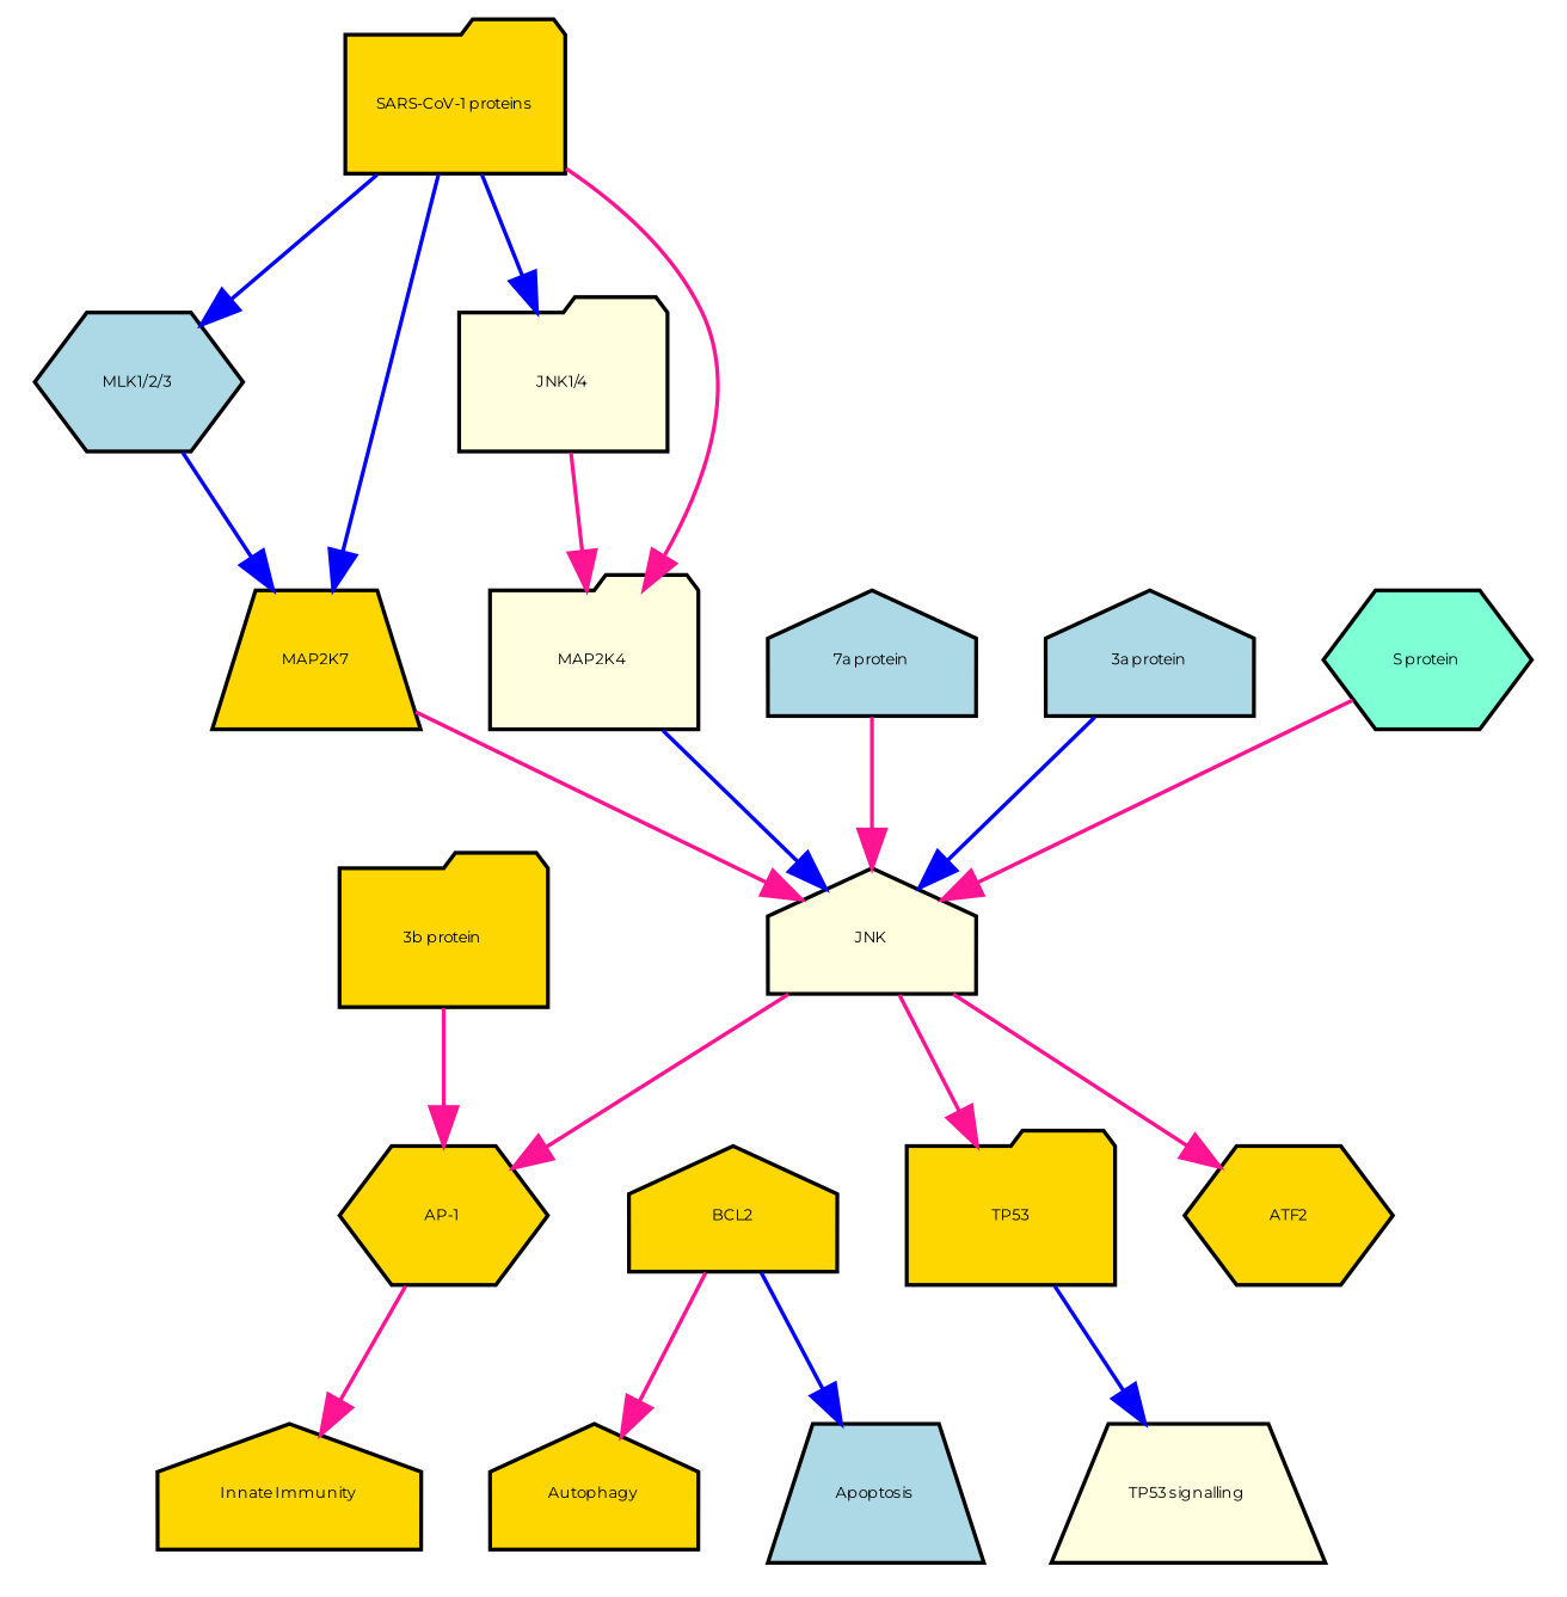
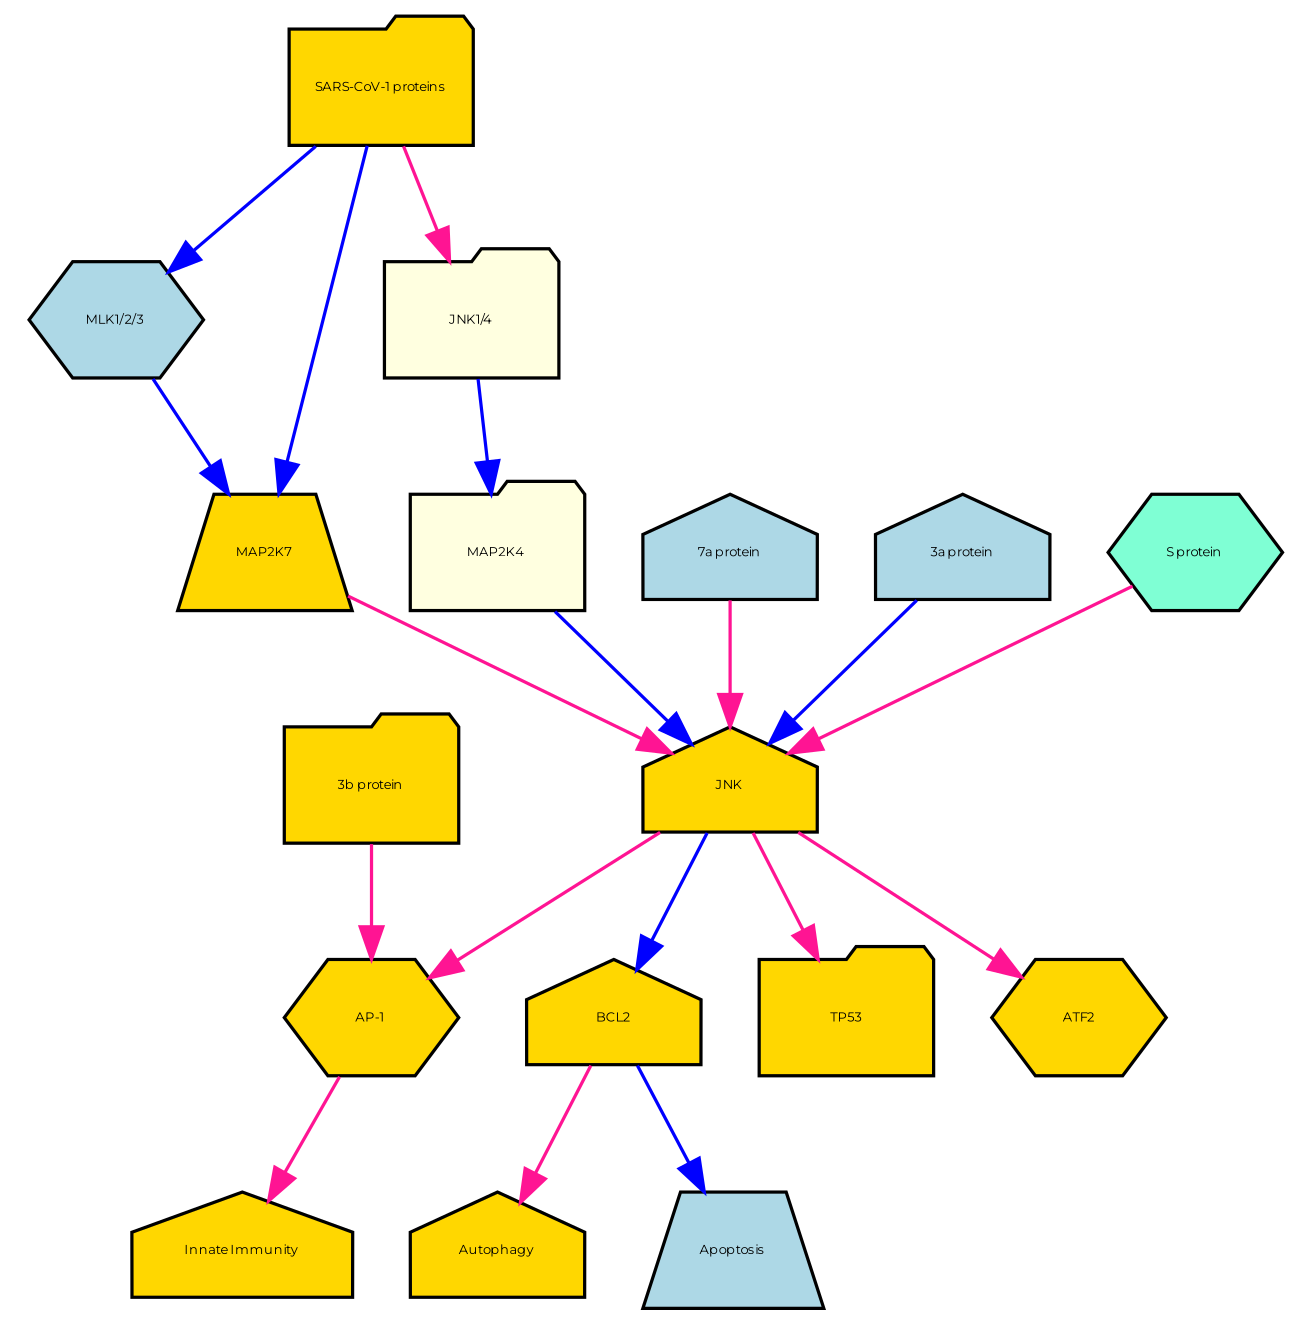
  strict digraph {
    fontname=Montserrat
    node [bipartite=0 cls=macromolecule fillcolor=gold fontname=Montserrat fontsize=4 shape=house style=filled]
    edge [color=deeppink fontname=Montserrat interaction_type=stimulation]
    n1 [annotation=urn_miriam_uniprot_P10415 label=BCL2]
    n2 [cls=phenotype label=Autophagy]
    n3 [cls=phenotype fillcolor=lightblue label=Apoptosis shape=trapezium]
    n4 [cls=complex label="AP-1" shape=hexagon]
    n5 [cls=phenotype label="Innate Immunity"]
    n6 [annotation=urn_miriam_uniprot_P04637 label=TP53 shape=folder]
-   n7 [cls=phenotype fillcolor=lightyellow label="TP53 signalling" shape=trapezium]
    n8 [cls=complex fillcolor=lightblue label="MLK1/2/3" shape=hexagon]
    n9 [annotation=urn_miriam_uniprot_O14733 label=MAP2K7 shape=trapezium]
-   n10 [cls=complex fillcolor=lightyellow label=JNK]
+   n10 [cls=complex label=JNK]
    n11 [fillcolor=lightblue label="7a protein"]
    n12 [annotation=urn_miriam_uniprot_P15336 label=ATF2 shape=hexagon]
    n13 [cls=complex fillcolor=lightyellow label="JNK1/4" shape=folder]
    n14 [annotation=urn_miriam_uniprot_P45985 fillcolor=lightyellow label=MAP2K4 shape=folder]
    n15 [cls=complex label="SARS-CoV-1 proteins" shape=folder]
    n16 [fillcolor=lightblue label="3a protein"]
    n17 [label="3b protein" shape=folder]
    n18 [fillcolor=aquamarine label="S protein" shape=hexagon]
    n1 -> n2 [interaction_type="necessary stimulation"]
    n1 -> n3 [color=blue interaction_type=inhibition]
    n4 -> n5 [interaction_type="necessary stimulation"]
-   n6 -> n7 [color=blue interaction_type="necessary stimulation"]
    n8 -> n9 [annotation="urn_miriam_pubmed_31226023|urn_miriam_taxonomy_694009" color=blue]
    n9 -> n10 [annotation=urn_miriam_pubmed_17141229]
+   n10 -> n1 [annotation=urn_miriam_pubmed_10567572 color=blue]
    n10 -> n4 [annotation=urn_miriam_pubmed_21561061]
    n10 -> n6
    n10 -> n12
    n11 -> n10 [annotation=urn_miriam_pubmed_17141229]
-   n13 -> n14 [annotation="urn_miriam_pubmed_31226023|urn_miriam_taxonomy_694009"]
+   n13 -> n14 [annotation="urn_miriam_pubmed_31226023|urn_miriam_taxonomy_694009" color=blue]
    n14 -> n10 [annotation=urn_miriam_pubmed_17141229 color=blue]
    n15 -> n8 [annotation="urn_miriam_taxonomy_694009|urn_miriam_pubmed_31226023" color=blue]
    n15 -> n9 [annotation="urn_miriam_pubmed_31226023|urn_miriam_taxonomy_694009" color=blue]
-   n15 -> n13 [annotation="urn_miriam_pubmed_31226023|urn_miriam_taxonomy_694009" color=blue]
-   n15 -> n14 [annotation="urn_miriam_pubmed_31226023|urn_miriam_taxonomy_694009"]
+   n15 -> n13 [annotation="urn_miriam_pubmed_31226023|urn_miriam_taxonomy_694009"]
    n16 -> n10 [annotation=urn_miriam_pubmed_17141229 color=blue]
    n17 -> n4 [annotation=urn_miriam_pubmed_21561061]
    n18 -> n10 [annotation=urn_miriam_pubmed_17267381]
  }
